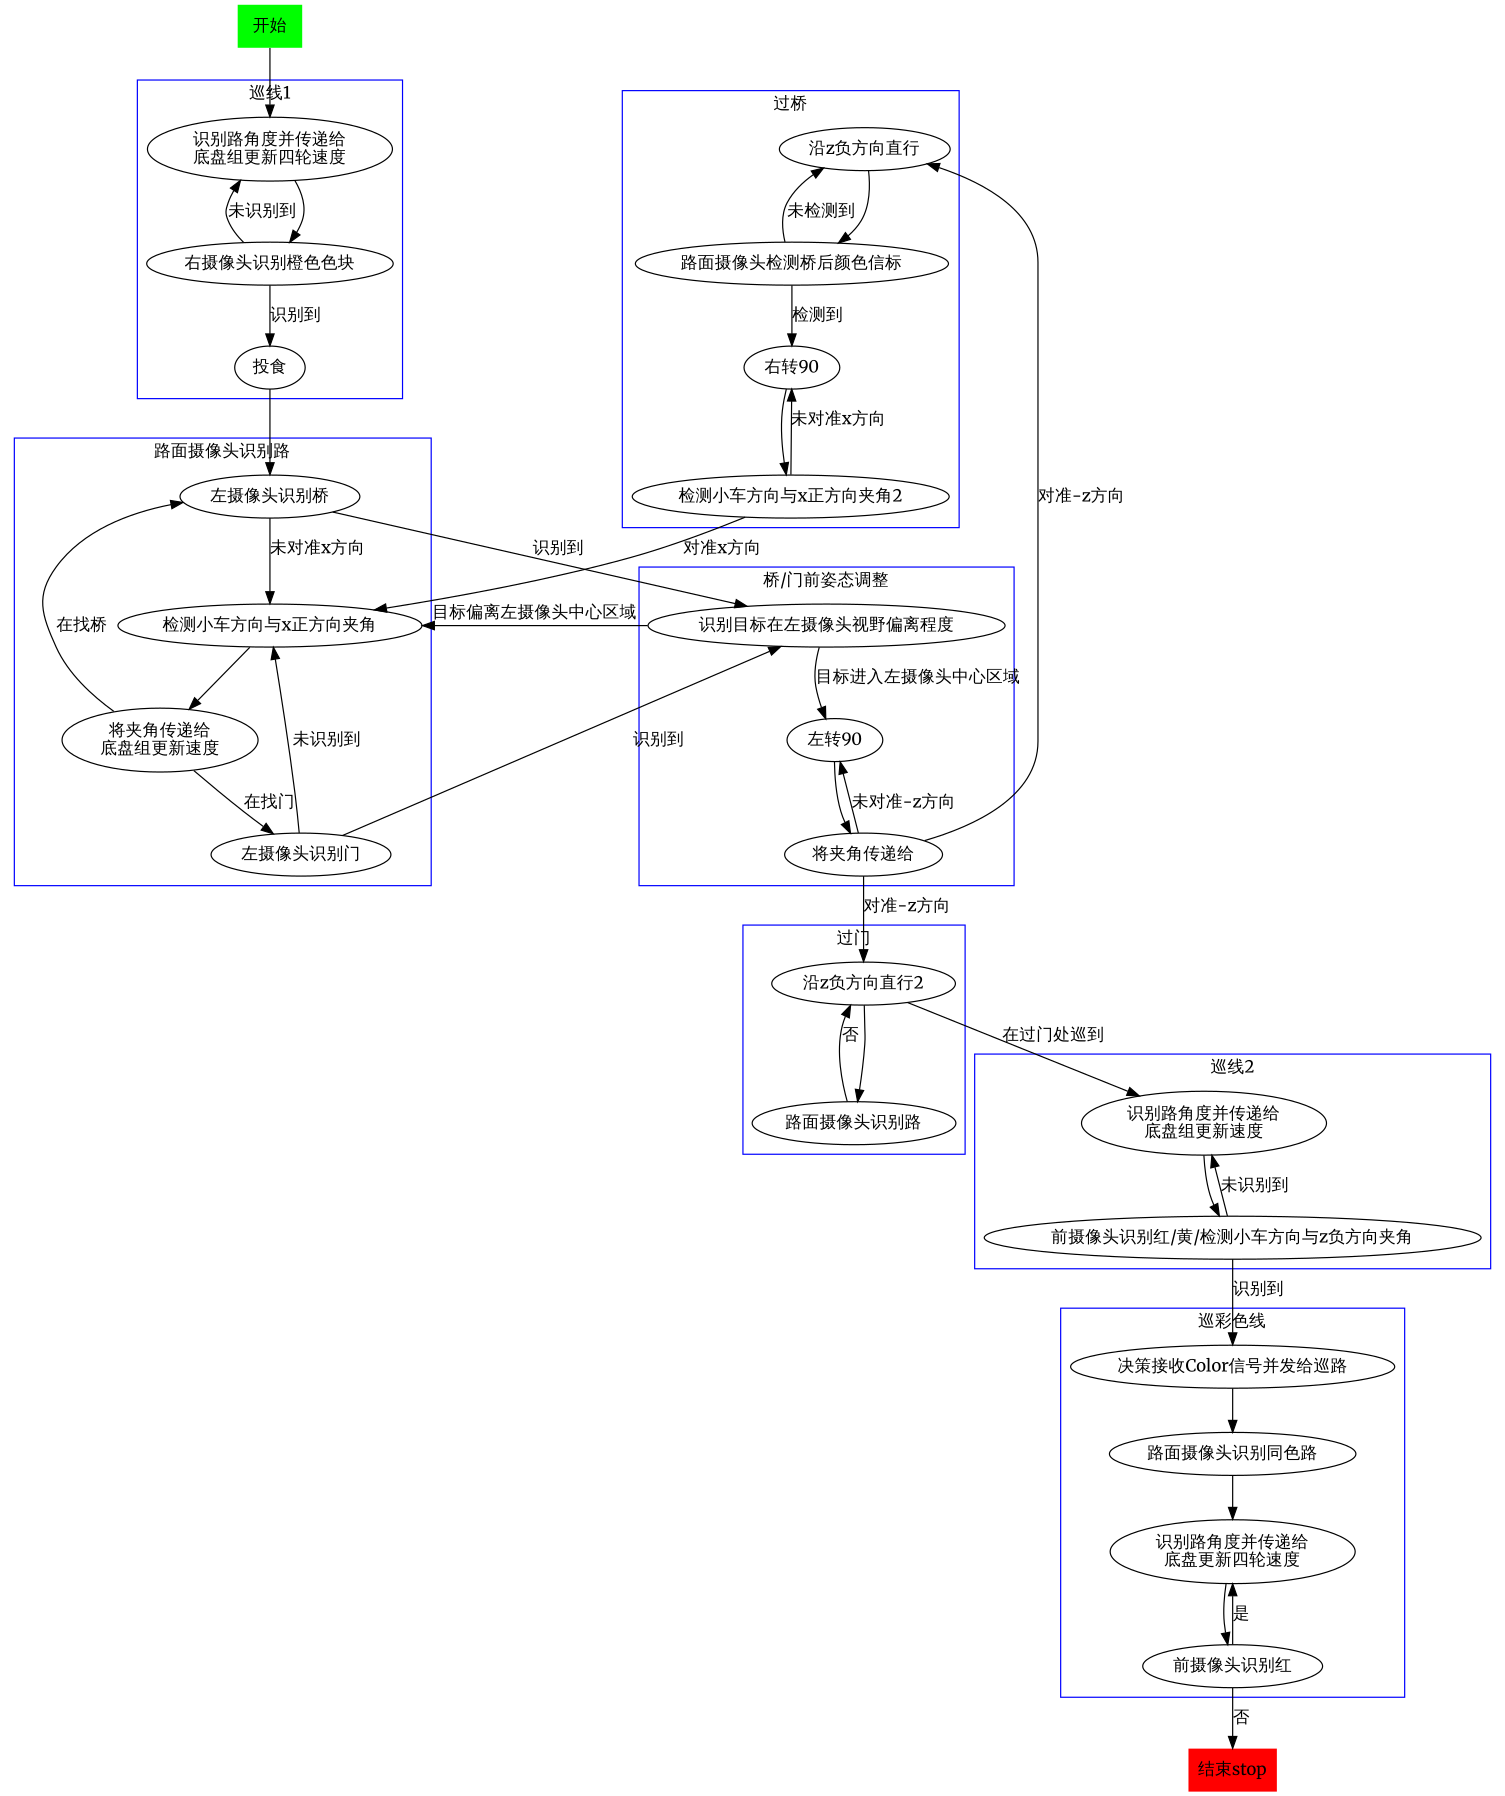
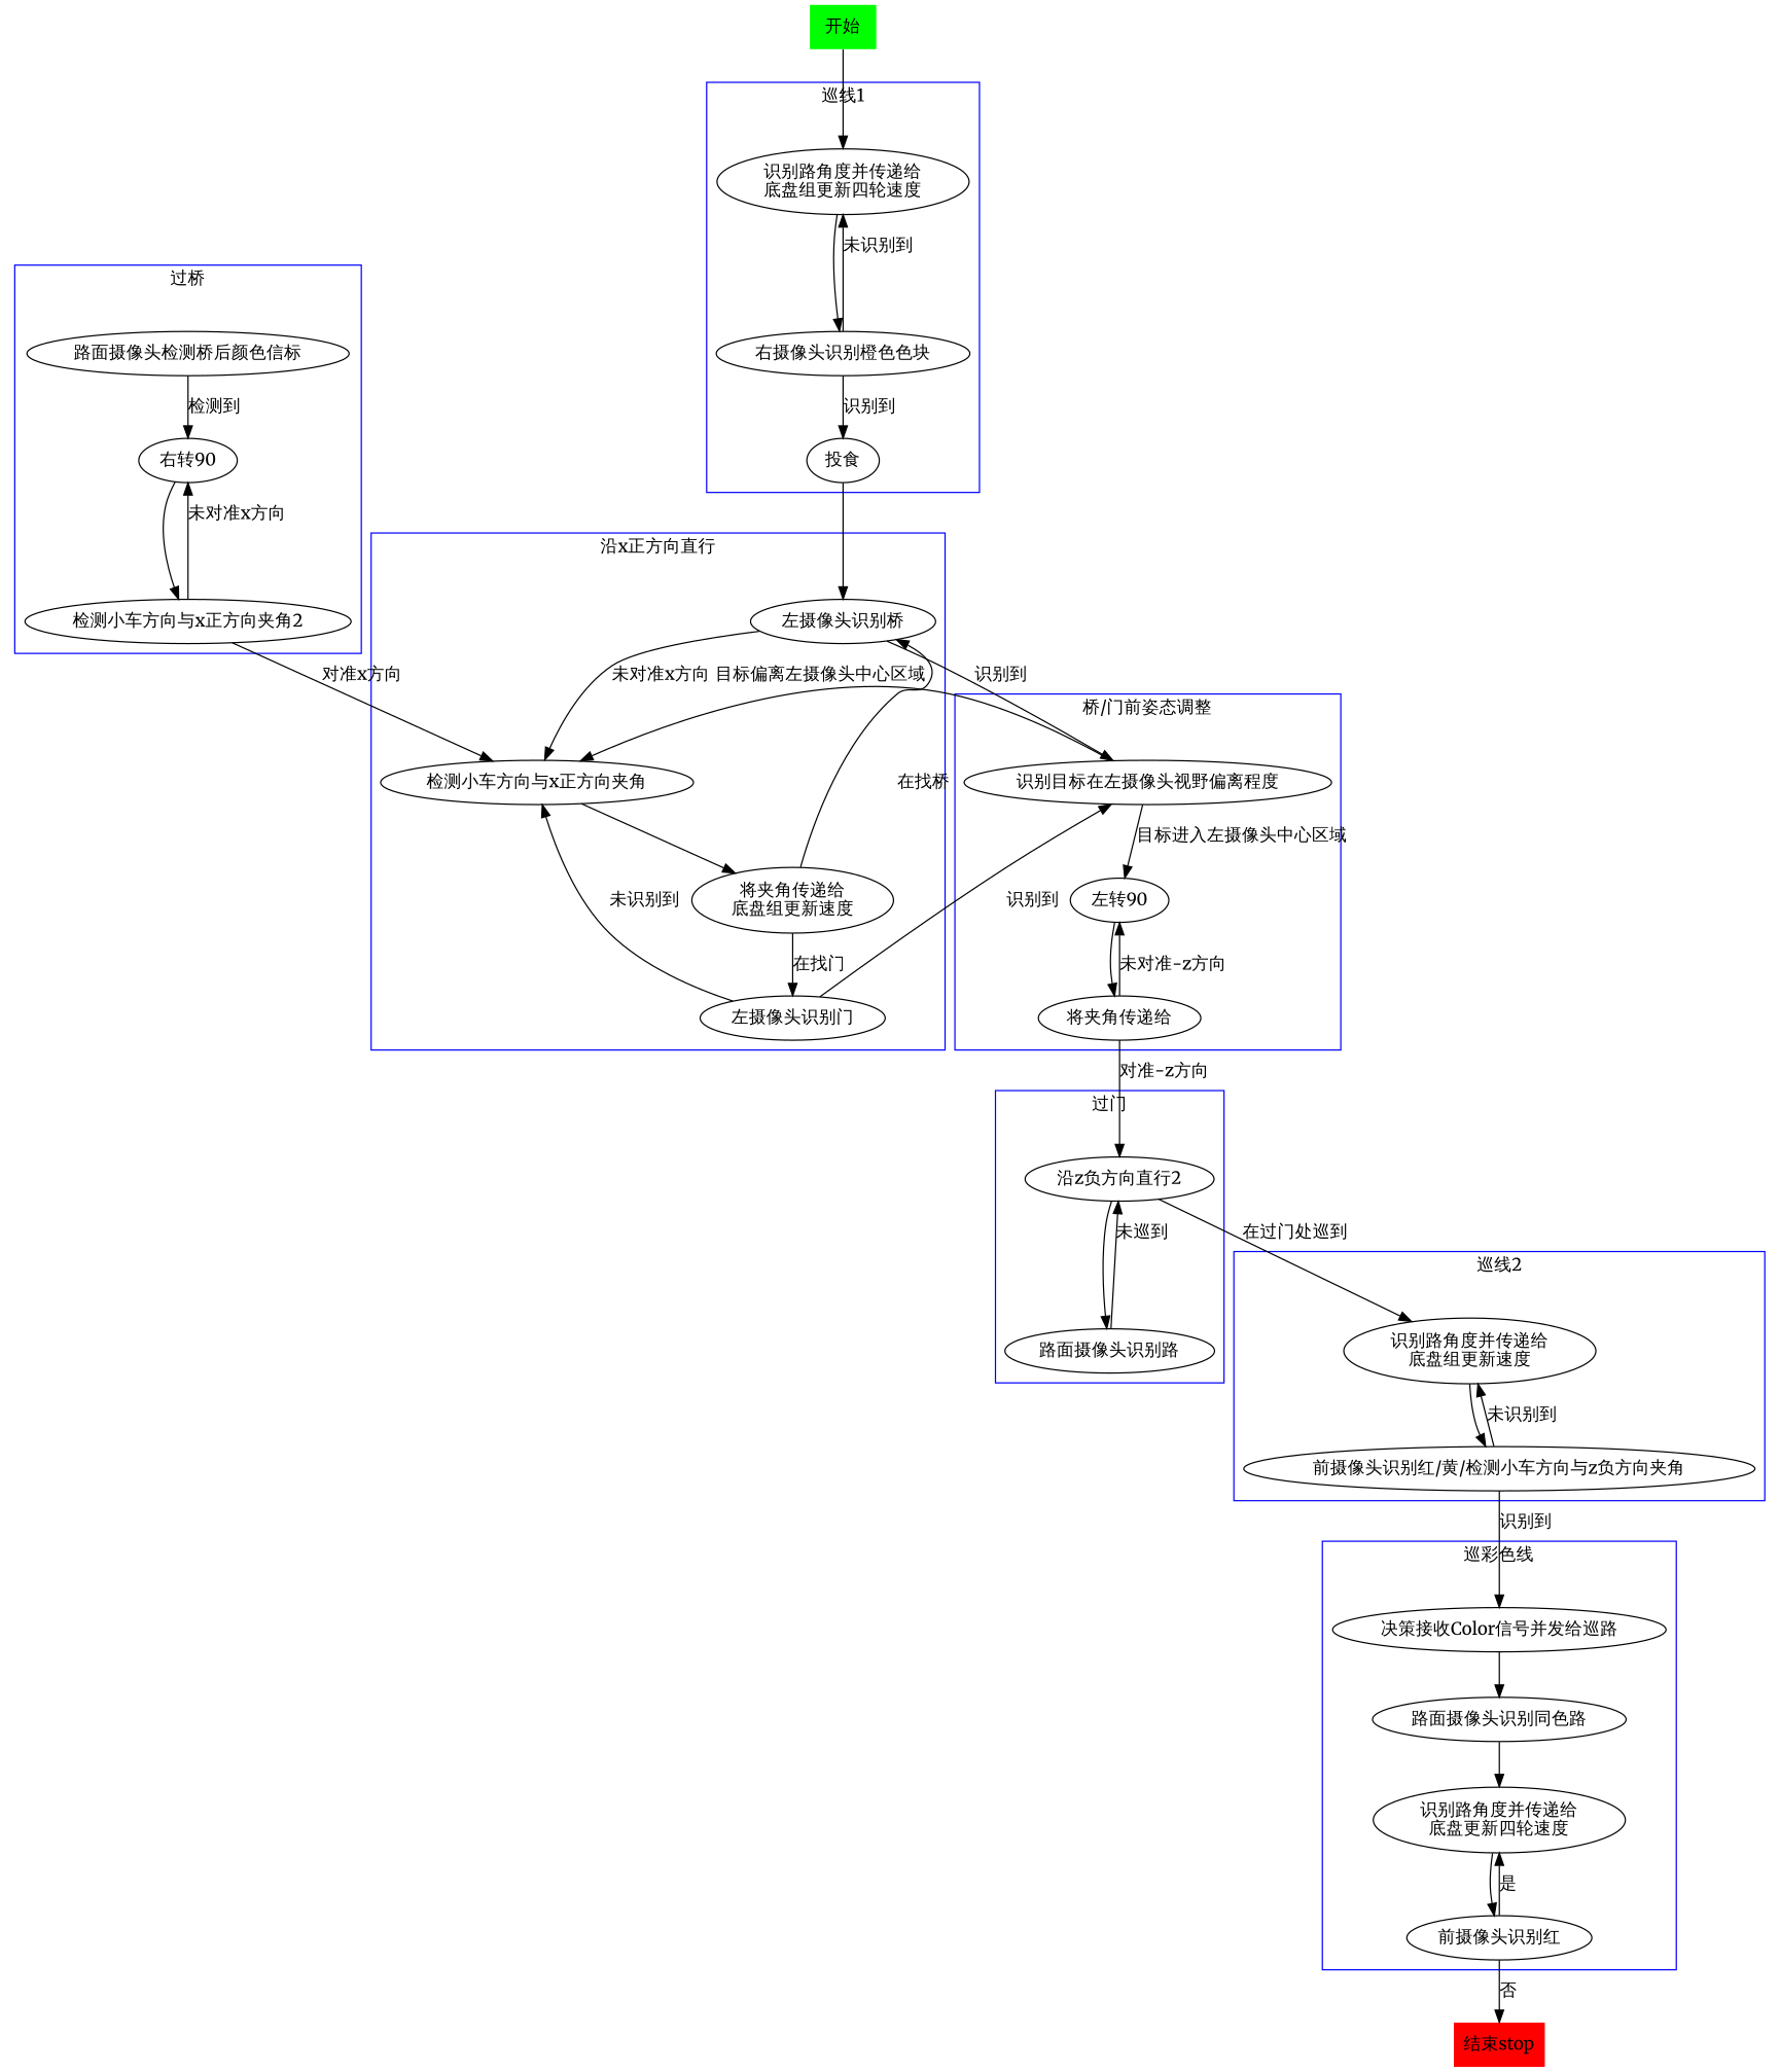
  digraph {
    compound=true
    fontname=Merriweather
    node [fontname=Merriweather]
    edge [fontname=Merriweather]
    "识别路角度并传递给\n底盘组更新四轮速度"
    "右摄像头识别橙色色块"
    "投食"
    "左摄像头识别桥"
    "检测小车方向与x正方向夹角"
    "将夹角传递给\n底盘组更新速度"
    "左摄像头识别门"
    "识别目标在左摄像头视野偏离程度"
    "左转90"
    n10 [label="将夹角传递给"]
-   "沿z负方向直行"
    "路面摄像头检测桥后颜色信标"
    "右转90"
    "检测小车方向与x正方向夹角2"
    "沿z负方向直行2"
    "路面摄像头识别路"
    "识别路角度并传递给\n底盘组更新速度"
    n18 [label="前摄像头识别红/黄/检测小车方向与z负方向夹角"]
    "决策接收Color信号并发给巡路"
    "路面摄像头识别同色路"
    "识别路角度并传递给\n底盘更新四轮速度"
    n22 [label="前摄像头识别红"]
    "结束stop" [fillcolor=red shape=none style=filled]
    "开始" [fillcolor=green shape=none style=filled]
    subgraph cluster_1 {
      color=blue
      label="巡线1"
      "识别路角度并传递给\n底盘组更新四轮速度"
      "右摄像头识别橙色色块"
      "投食"
    }
    subgraph cluster_2 {
      color=blue
-     label="路面摄像头识别路"
+     label="沿x正方向直行"
      "左摄像头识别桥"
      "检测小车方向与x正方向夹角"
      "将夹角传递给\n底盘组更新速度"
      "左摄像头识别门"
    }
    subgraph cluster_3 {
      color=blue
      label="桥/门前姿态调整"
      "识别目标在左摄像头视野偏离程度"
      "左转90"
      n10
    }
    subgraph cluster_4 {
      color=blue
      label="过桥"
-     "沿z负方向直行"
      "路面摄像头检测桥后颜色信标"
      "右转90"
      "检测小车方向与x正方向夹角2"
    }
    subgraph cluster_5 {
      color=blue
      label="过门"
      "沿z负方向直行2"
      "路面摄像头识别路"
    }
    subgraph cluster_6 {
      color=blue
      label="巡线2"
      "识别路角度并传递给\n底盘组更新速度"
      n18
    }
    subgraph cluster_7 {
      color=blue
      label="巡彩色线"
      "决策接收Color信号并发给巡路"
      "路面摄像头识别同色路"
      "识别路角度并传递给\n底盘更新四轮速度"
      n22
    }
    "识别路角度并传递给\n底盘组更新四轮速度" -> "右摄像头识别橙色色块"
    "右摄像头识别橙色色块" -> "识别路角度并传递给\n底盘组更新四轮速度" [label="未识别到"]
    "右摄像头识别橙色色块" -> "投食" [label="识别到"]
    "投食" -> "左摄像头识别桥"
    "左摄像头识别桥" -> "检测小车方向与x正方向夹角" [label="未对准x方向"]
    "左摄像头识别桥" -> "识别目标在左摄像头视野偏离程度" [label="识别到"]
    "检测小车方向与x正方向夹角" -> "将夹角传递给\n底盘组更新速度"
    "将夹角传递给\n底盘组更新速度" -> "左摄像头识别桥" [label="在找桥"]
    "将夹角传递给\n底盘组更新速度" -> "左摄像头识别门" [label="在找门"]
    "左摄像头识别门" -> "检测小车方向与x正方向夹角" [label="未识别到"]
    "左摄像头识别门" -> "识别目标在左摄像头视野偏离程度" [label="识别到"]
    "识别目标在左摄像头视野偏离程度" -> "检测小车方向与x正方向夹角" [label="目标偏离左摄像头中心区域"]
    "识别目标在左摄像头视野偏离程度" -> "左转90" [label="目标进入左摄像头中心区域"]
    "左转90" -> n10
    n10 -> "左转90" [label="未对准-z方向"]
-   n10 -> "沿z负方向直行" [label="对准-z方向"]
    n10 -> "沿z负方向直行2" [label="对准-z方向"]
-   "沿z负方向直行" -> "路面摄像头检测桥后颜色信标"
-   "路面摄像头检测桥后颜色信标" -> "沿z负方向直行" [label="未检测到"]
    "路面摄像头检测桥后颜色信标" -> "右转90" [label="检测到"]
    "右转90" -> "检测小车方向与x正方向夹角2"
    "检测小车方向与x正方向夹角2" -> "检测小车方向与x正方向夹角" [label="对准x方向"]
    "检测小车方向与x正方向夹角2" -> "右转90" [label="未对准x方向"]
    "沿z负方向直行2" -> "路面摄像头识别路"
    "沿z负方向直行2" -> "识别路角度并传递给\n底盘组更新速度" [label="在过门处巡到"]
-   "路面摄像头识别路" -> "沿z负方向直行2" [label="否"]
+   "路面摄像头识别路" -> "沿z负方向直行2" [label="未巡到"]
    "识别路角度并传递给\n底盘组更新速度" -> n18
    n18 -> "识别路角度并传递给\n底盘组更新速度" [label="未识别到"]
    n18 -> "决策接收Color信号并发给巡路" [label="识别到"]
    "决策接收Color信号并发给巡路" -> "路面摄像头识别同色路"
    "路面摄像头识别同色路" -> "识别路角度并传递给\n底盘更新四轮速度"
    "识别路角度并传递给\n底盘更新四轮速度" -> n22
    n22 -> "识别路角度并传递给\n底盘更新四轮速度" [label="是"]
    n22 -> "结束stop" [label="否"]
    "开始" -> "识别路角度并传递给\n底盘组更新四轮速度"
  }
